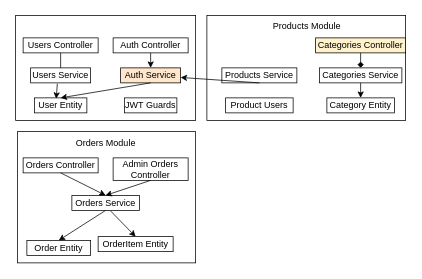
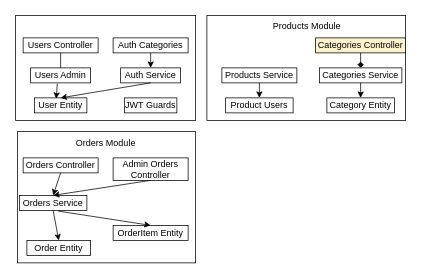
  <mxCell id="0" />
  <mxCell id="1" parent="0" />
  <mxCell id="2" value="" style="rounded=0;whiteSpace=wrap;html=1;" vertex="1" parent="1"><mxGeometry x="22.5" y="175" width="237.5" height="175" as="geometry" /></mxCell>
  <mxCell id="3" value="" style="rounded=0;whiteSpace=wrap;html=1;" vertex="1" parent="1"><mxGeometry x="275" y="20" width="265" height="140" as="geometry" /></mxCell>
  <mxCell id="4" value="" style="rounded=0;whiteSpace=wrap;html=1;" vertex="1" parent="1"><mxGeometry x="20" y="20" width="240" height="140" as="geometry" /></mxCell>
- <mxCell id="5" value="Auth Controller" style="rounded=0;whiteSpace=wrap;html=1;" vertex="1" parent="1"><mxGeometry x="150" y="50" width="100" height="20" as="geometry" /></mxCell>
- <mxCell id="6" value="Auth Service" style="whiteSpace=wrap;html=1;fillColor=#ffe6cc;" vertex="1" parent="1"><mxGeometry x="160" y="90" width="80" height="20" as="geometry" /></mxCell>
+ <mxCell id="5" value="Auth Categories" style="rounded=0;whiteSpace=wrap;html=1;" vertex="1" parent="1"><mxGeometry x="150" y="50" width="100" height="20" as="geometry" /></mxCell>
+ <mxCell id="6" value="Auth Service" style="whiteSpace=wrap;html=1;" vertex="1" parent="1"><mxGeometry x="160" y="90" width="80" height="20" as="geometry" /></mxCell>
  <mxCell id="7" value="User Entity" style="whiteSpace=wrap;html=1;" vertex="1" parent="1"><mxGeometry x="45" y="130" width="70" height="20" as="geometry" /></mxCell>
  <mxCell id="8" value="Users Controller" style="whiteSpace=wrap;html=1;" vertex="1" parent="1"><mxGeometry x="30" y="50" width="100" height="20" as="geometry" /></mxCell>
- <mxCell id="9" value="Users Service" style="whiteSpace=wrap;html=1;" vertex="1" parent="1"><mxGeometry x="40" y="90" width="80" height="20" as="geometry" /></mxCell>
+ <mxCell id="9" value="Users Admin" style="whiteSpace=wrap;html=1;" vertex="1" parent="1"><mxGeometry x="40" y="90" width="80" height="20" as="geometry" /></mxCell>
  <mxCell id="10" value="" style="endArrow=classic;html=1;rounded=0;exitX=0.5;exitY=1;exitDx=0;exitDy=0;" edge="1" parent="1" source="5" target="6"><mxGeometry width="50" height="50" relative="1" as="geometry"><mxPoint x="150" y="210" as="sourcePoint" /><mxPoint x="200" y="160" as="targetPoint" /></mxGeometry></mxCell>
  <mxCell id="11" value="" style="endArrow=none;html=1;rounded=0;exitX=0.5;exitY=1;exitDx=0;exitDy=0;" edge="1" parent="1" source="8" target="9"><mxGeometry width="50" height="50" relative="1" as="geometry"><mxPoint x="150" y="210" as="sourcePoint" /><mxPoint x="200" y="160" as="targetPoint" /></mxGeometry></mxCell>
  <mxCell id="12" value="" style="endArrow=classic;html=1;rounded=0;entryX=0.5;entryY=0;entryDx=0;entryDy=0;exitX=0.5;exitY=1;exitDx=0;exitDy=0;" edge="1" parent="1" source="6" target="7"><mxGeometry width="50" height="50" relative="1" as="geometry"><mxPoint x="150" y="210" as="sourcePoint" /><mxPoint x="200" y="160" as="targetPoint" /></mxGeometry></mxCell>
  <mxCell id="13" value="" style="endArrow=classic;html=1;rounded=0;exitX=0.445;exitY=1.057;exitDx=0;exitDy=0;exitPerimeter=0;entryX=0.416;entryY=0.057;entryDx=0;entryDy=0;entryPerimeter=0;" edge="1" parent="1" source="9" target="7"><mxGeometry width="50" height="50" relative="1" as="geometry"><mxPoint x="150" y="210" as="sourcePoint" /><mxPoint x="200" y="160" as="targetPoint" /></mxGeometry></mxCell>
  <mxCell id="14" value="JWT Guards" style="rounded=0;whiteSpace=wrap;html=1;" vertex="1" parent="1"><mxGeometry x="165" y="130" width="70" height="20" as="geometry" /></mxCell>
  <mxCell id="15" value="Products Service" style="whiteSpace=wrap;html=1;" vertex="1" parent="1"><mxGeometry x="295" y="90" width="100" height="20" as="geometry" /></mxCell>
  <mxCell id="16" value="Product Users" style="whiteSpace=wrap;html=1;" vertex="1" parent="1"><mxGeometry x="300" y="130" width="90" height="20" as="geometry" /></mxCell>
  <mxCell id="17" value="Categories Controller" style="whiteSpace=wrap;html=1;fillColor=#fff2cc;" vertex="1" parent="1"><mxGeometry x="420" y="50" width="120" height="20" as="geometry" /></mxCell>
  <mxCell id="18" value="Categories Service" style="whiteSpace=wrap;html=1;" vertex="1" parent="1"><mxGeometry x="425" y="90" width="110" height="20" as="geometry" /></mxCell>
  <mxCell id="19" value="Category Entity" style="whiteSpace=wrap;html=1;" vertex="1" parent="1"><mxGeometry x="435" y="130" width="90" height="20" as="geometry" /></mxCell>
  <mxCell id="20" value="" style="endArrow=diamond;html=1;rounded=0;entryX=0.5;entryY=0;entryDx=0;entryDy=0;exitX=0.5;exitY=1;exitDx=0;exitDy=0;" edge="1" parent="1" source="17" target="18"><mxGeometry width="50" height="50" relative="1" as="geometry"><mxPoint x="500" y="70" as="sourcePoint" /><mxPoint x="500" y="90" as="targetPoint" /><Array as="points" /></mxGeometry></mxCell>
- <mxCell id="21" value="" style="endArrow=classic;html=1;rounded=0;exitX=0.5;exitY=1;exitDx=0;exitDy=0;" edge="1" parent="1" source="15" target="6"><mxGeometry width="50" height="50" relative="1" as="geometry"><mxPoint x="420" y="180" as="sourcePoint" /><mxPoint x="420" y="200" as="targetPoint" /></mxGeometry></mxCell>
+ <mxCell id="21" value="" style="endArrow=classic;html=1;rounded=0;entryX=0.5;entryY=0;entryDx=0;entryDy=0;exitX=0.5;exitY=1;exitDx=0;exitDy=0;" edge="1" parent="1" source="15" target="16"><mxGeometry width="50" height="50" relative="1" as="geometry"><mxPoint x="420" y="180" as="sourcePoint" /><mxPoint x="420" y="200" as="targetPoint" /></mxGeometry></mxCell>
  <mxCell id="22" value="" style="endArrow=classic;html=1;rounded=0;entryX=0.5;entryY=0;entryDx=0;entryDy=0;exitX=0.5;exitY=1;exitDx=0;exitDy=0;" edge="1" parent="1" source="18" target="19"><mxGeometry width="50" height="50" relative="1" as="geometry"><mxPoint x="460" y="210" as="sourcePoint" /><mxPoint x="460" y="230" as="targetPoint" /></mxGeometry></mxCell>
  <mxCell id="23" value="Products Module" style="text;html=1;align=center;verticalAlign=middle;resizable=0;points=[];autosize=1;strokeColor=none;fillColor=none;" vertex="1" parent="1"><mxGeometry x="352.5" y="20" width="110" height="30" as="geometry" /></mxCell>
  <mxCell id="24" value="Orders Controller" style="whiteSpace=wrap;html=1;" vertex="1" parent="1"><mxGeometry x="30" y="210" width="100" height="20" as="geometry" /></mxCell>
- <mxCell id="25" value="Orders Service" style="whiteSpace=wrap;html=1;" vertex="1" parent="1"><mxGeometry x="95" y="260" width="90" height="20" as="geometry" /></mxCell>
+ <mxCell id="25" value="Orders Service" style="whiteSpace=wrap;html=1;" vertex="1" parent="1"><mxGeometry x="25" y="260" width="90" height="20" as="geometry" /></mxCell>
  <mxCell id="26" value="Order Entity" style="whiteSpace=wrap;html=1;" vertex="1" parent="1"><mxGeometry x="35" y="320" width="85" height="20" as="geometry" /></mxCell>
  <mxCell id="27" value="Admin Orders Controller" style="whiteSpace=wrap;html=1;" vertex="1" parent="1"><mxGeometry x="150" y="210" width="100" height="30" as="geometry" /></mxCell>
- <mxCell id="28" value="OrderItem Entity" style="whiteSpace=wrap;html=1;" vertex="1" parent="1"><mxGeometry x="130" y="315" width="100" height="20" as="geometry" /></mxCell>
+ <mxCell id="28" value="OrderItem Entity" style="whiteSpace=wrap;html=1;" vertex="1" parent="1"><mxGeometry x="150" y="300" width="100" height="20" as="geometry" /></mxCell>
  <mxCell id="29" value="" style="endArrow=classic;html=1;rounded=0;entryX=0.5;entryY=0;entryDx=0;entryDy=0;exitX=0.5;exitY=1;exitDx=0;exitDy=0;" edge="1" parent="1" source="24" target="25"><mxGeometry width="50" height="50" relative="1" as="geometry"><mxPoint x="110" y="390" as="sourcePoint" /><mxPoint x="110" y="410" as="targetPoint" /></mxGeometry></mxCell>
  <mxCell id="30" value="" style="endArrow=classic;html=1;rounded=0;entryX=0.5;entryY=0;entryDx=0;entryDy=0;exitX=0.5;exitY=1;exitDx=0;exitDy=0;" edge="1" parent="1" source="27" target="25"><mxGeometry width="50" height="50" relative="1" as="geometry"><mxPoint x="260" y="350" as="sourcePoint" /><mxPoint x="260" y="370" as="targetPoint" /></mxGeometry></mxCell>
  <mxCell id="31" value="" style="endArrow=classic;html=1;rounded=0;entryX=0.5;entryY=0;entryDx=0;entryDy=0;exitX=0.5;exitY=1;exitDx=0;exitDy=0;" edge="1" parent="1" source="25" target="26"><mxGeometry width="50" height="50" relative="1" as="geometry"><mxPoint x="160" y="380" as="sourcePoint" /><mxPoint x="160" y="400" as="targetPoint" /></mxGeometry></mxCell>
  <mxCell id="32" value="" style="endArrow=classic;html=1;rounded=0;entryX=0.5;entryY=0;entryDx=0;entryDy=0;exitX=0.575;exitY=1.046;exitDx=0;exitDy=0;exitPerimeter=0;" edge="1" parent="1" source="25" target="28"><mxGeometry width="50" height="50" relative="1" as="geometry"><mxPoint x="210" y="390" as="sourcePoint" /><mxPoint x="210" y="410" as="targetPoint" /></mxGeometry></mxCell>
  <mxCell id="33" value="Orders Module" style="text;html=1;align=center;verticalAlign=middle;resizable=0;points=[];autosize=1;strokeColor=none;fillColor=none;" vertex="1" parent="1"><mxGeometry x="90" y="175" width="100" height="30" as="geometry" /></mxCell>
